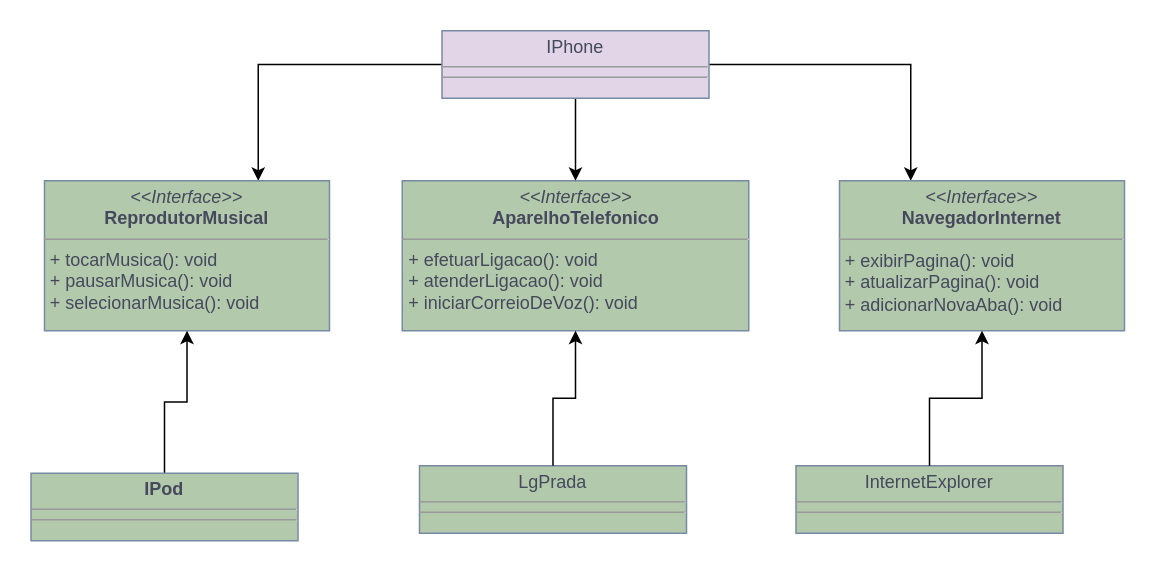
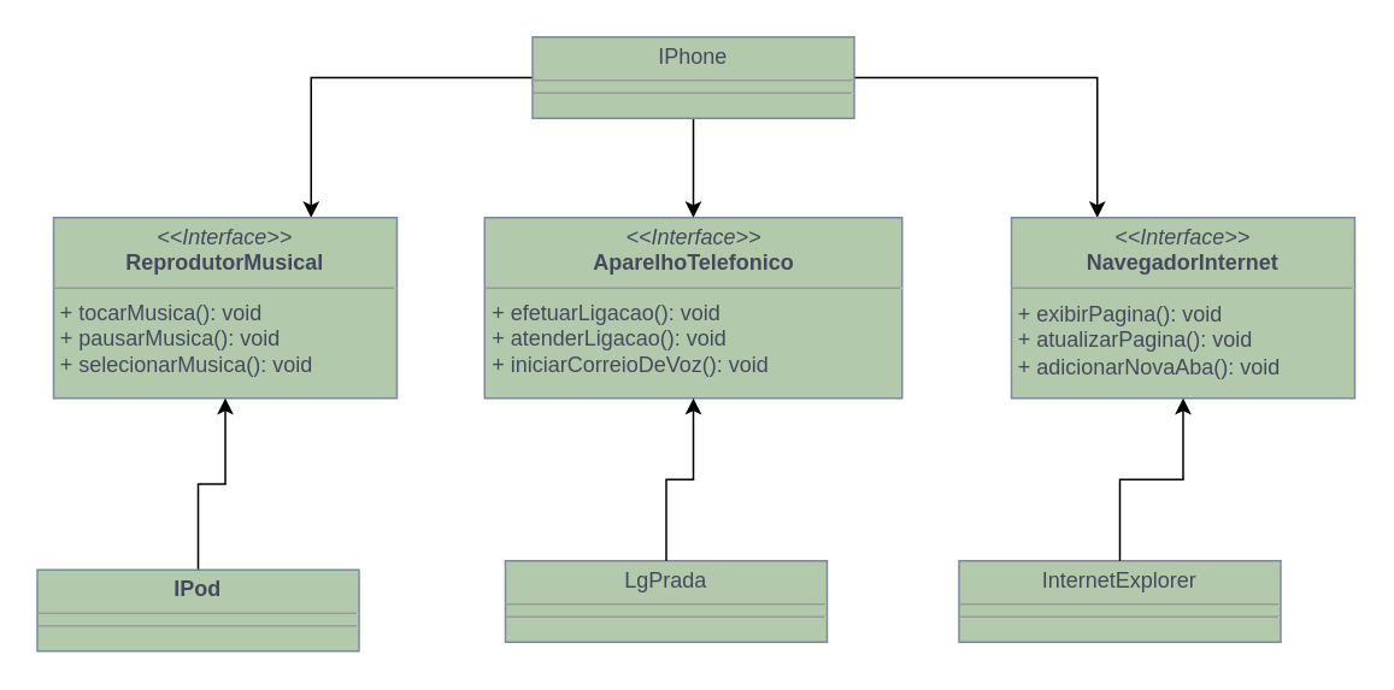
  <mxCell id="0" />
  <mxCell id="1" parent="0" />
  <mxCell id="2" style="edgeStyle=orthogonalEdgeStyle;rounded=0;orthogonalLoop=1;jettySize=auto;html=1;exitX=0;exitY=0.5;exitDx=0;exitDy=0;entryX=0.75;entryY=0;entryDx=0;entryDy=0;labelBackgroundColor=none;fontColor=default;strokeColor=#000000;" parent="1" source="16" target="5" edge="1"><mxGeometry relative="1" as="geometry"><mxPoint x="355.5" y="50" as="sourcePoint" /></mxGeometry></mxCell>
  <mxCell id="3" style="edgeStyle=orthogonalEdgeStyle;rounded=0;orthogonalLoop=1;jettySize=auto;html=1;exitX=1;exitY=0.5;exitDx=0;exitDy=0;entryX=0.25;entryY=0;entryDx=0;entryDy=0;labelBackgroundColor=none;fontColor=default;strokeColor=#000000;" parent="1" source="16" target="8" edge="1"><mxGeometry relative="1" as="geometry"><mxPoint x="410.5" y="50" as="sourcePoint" /></mxGeometry></mxCell>
  <mxCell id="4" style="edgeStyle=orthogonalEdgeStyle;rounded=0;orthogonalLoop=1;jettySize=auto;html=1;exitX=1;exitY=1;exitDx=0;exitDy=0;labelBackgroundColor=none;fontColor=default;strokeColor=#788AA3;" parent="1" edge="1"><mxGeometry relative="1" as="geometry"><mxPoint x="438" y="50" as="targetPoint" /><mxPoint x="438" y="50" as="sourcePoint" /></mxGeometry></mxCell>
  <mxCell id="5" value="&lt;p style=&quot;margin:0px;margin-top:4px;text-align:center;&quot;&gt;&lt;i&gt;&amp;lt;&amp;lt;Interface&amp;gt;&amp;gt;&lt;/i&gt;&lt;br&gt;&lt;b&gt;ReprodutorMusical&lt;/b&gt;&lt;/p&gt;&lt;hr size=&quot;1&quot;&gt;&lt;p style=&quot;margin:0px;margin-left:4px;&quot;&gt;&lt;/p&gt;&lt;p style=&quot;margin:0px;margin-left:4px;&quot;&gt;+ tocarMusica(): void&lt;br&gt;+ pausarMusica(): void&lt;/p&gt;&lt;p style=&quot;margin:0px;margin-left:4px;&quot;&gt;+ selecionarMusica(): void&lt;/p&gt;" style="verticalAlign=top;align=left;overflow=fill;fontSize=12;fontFamily=Helvetica;html=1;whiteSpace=wrap;rounded=0;labelBackgroundColor=none;fillColor=#B2C9AB;strokeColor=#788AA3;fontColor=#46495D;" parent="1" vertex="1"><mxGeometry x="29" y="120" width="190" height="100" as="geometry" /></mxCell>
  <mxCell id="6" style="edgeStyle=orthogonalEdgeStyle;rounded=0;orthogonalLoop=1;jettySize=auto;html=1;exitX=0.5;exitY=1;exitDx=0;exitDy=0;labelBackgroundColor=none;fontColor=default;strokeColor=#788AA3;" parent="1" source="5" target="5" edge="1"><mxGeometry relative="1" as="geometry" /></mxCell>
  <mxCell id="7" value="&lt;p style=&quot;margin:0px;margin-top:4px;text-align:center;&quot;&gt;&lt;i&gt;&amp;lt;&amp;lt;Interface&amp;gt;&amp;gt;&lt;/i&gt;&lt;br&gt;&lt;b&gt;AparelhoTelefonico&lt;/b&gt;&lt;/p&gt;&lt;hr size=&quot;1&quot;&gt;&lt;p style=&quot;margin:0px;margin-left:4px;&quot;&gt;&lt;/p&gt;&lt;p style=&quot;margin:0px;margin-left:4px;&quot;&gt;+ efetuarLigacao(): void&lt;/p&gt;&lt;p style=&quot;margin:0px;margin-left:4px;&quot;&gt;+ atenderLigacao(): void&lt;/p&gt;&lt;p style=&quot;margin:0px;margin-left:4px;&quot;&gt;+ iniciarCorreioDeVoz(): void&lt;/p&gt;" style="verticalAlign=top;align=left;overflow=fill;fontSize=12;fontFamily=Helvetica;html=1;whiteSpace=wrap;rounded=0;labelBackgroundColor=none;fillColor=#B2C9AB;strokeColor=#788AA3;fontColor=#46495D;" parent="1" vertex="1"><mxGeometry x="267.5" y="120" width="231" height="100" as="geometry" /></mxCell>
  <mxCell id="8" value="&lt;p style=&quot;margin:0px;margin-top:4px;text-align:center;&quot;&gt;&lt;i&gt;&amp;lt;&amp;lt;Interface&amp;gt;&amp;gt;&lt;/i&gt;&lt;br&gt;&lt;b&gt;NavegadorInternet&lt;/b&gt;&lt;/p&gt;&lt;hr size=&quot;1&quot;&gt;&lt;p style=&quot;margin: 0px 0px 0px 4px; font-size: 1px;&quot;&gt;&amp;nbsp;&lt;/p&gt;&lt;p style=&quot;margin:0px;margin-left:4px;&quot;&gt;+ exibirPagina(): void&lt;/p&gt;&lt;p style=&quot;margin:0px;margin-left:4px;&quot;&gt;&lt;span style=&quot;background-color: initial;&quot;&gt;+ atualizarPagina(): void&lt;/span&gt;&lt;br&gt;&lt;/p&gt;&lt;p style=&quot;margin:0px;margin-left:4px;&quot;&gt;+ adicionarNovaAba(): void&lt;span style=&quot;background-color: initial;&quot;&gt;&lt;br&gt;&lt;/span&gt;&lt;/p&gt;" style="verticalAlign=top;align=left;overflow=fill;fontSize=12;fontFamily=Helvetica;html=1;whiteSpace=wrap;rounded=0;labelBackgroundColor=none;fillColor=#B2C9AB;strokeColor=#788AA3;fontColor=#46495D;" parent="1" vertex="1"><mxGeometry x="559" y="120" width="190" height="100" as="geometry" /></mxCell>
  <mxCell id="9" style="edgeStyle=orthogonalEdgeStyle;rounded=0;orthogonalLoop=1;jettySize=auto;html=1;exitX=0.5;exitY=1;exitDx=0;exitDy=0;entryX=0.5;entryY=0;entryDx=0;entryDy=0;labelBackgroundColor=none;fontColor=default;strokeColor=#000000;" parent="1" source="16" target="7" edge="1"><mxGeometry relative="1" as="geometry"><mxPoint x="383" y="50" as="sourcePoint" /></mxGeometry></mxCell>
  <mxCell id="10" style="edgeStyle=orthogonalEdgeStyle;rounded=0;orthogonalLoop=1;jettySize=auto;html=1;exitX=0.5;exitY=0;exitDx=0;exitDy=0;entryX=0.5;entryY=1;entryDx=0;entryDy=0;" edge="1" parent="1" source="11" target="5"><mxGeometry relative="1" as="geometry"><mxPoint x="261.5" y="325" as="sourcePoint" /></mxGeometry></mxCell>
  <mxCell id="11" value="&lt;p style=&quot;margin:0px;margin-top:4px;text-align:center;&quot;&gt;&lt;b&gt;IPod&lt;/b&gt;&lt;/p&gt;&lt;hr size=&quot;1&quot;&gt;&lt;p style=&quot;margin:0px;margin-left:4px;&quot;&gt;&lt;/p&gt;&lt;hr size=&quot;1&quot;&gt;&lt;p style=&quot;margin: 0px 0px 0px 4px;&quot;&gt;&lt;br&gt;&lt;/p&gt;" style="verticalAlign=top;align=left;overflow=fill;fontSize=12;fontFamily=Helvetica;html=1;whiteSpace=wrap;strokeColor=#788AA3;fontColor=#46495D;fillColor=#B2C9AB;rounded=0;" vertex="1" parent="1"><mxGeometry x="20" y="315" width="178" height="45" as="geometry" /></mxCell>
  <mxCell id="12" value="&lt;p style=&quot;margin:0px;margin-top:4px;text-align:center;&quot;&gt;LgPrada&lt;br&gt;&lt;/p&gt;&lt;hr size=&quot;1&quot;&gt;&lt;p style=&quot;margin:0px;margin-left:4px;&quot;&gt;&lt;/p&gt;&lt;hr size=&quot;1&quot;&gt;&lt;p style=&quot;margin: 0px 0px 0px 4px;&quot;&gt;&lt;br&gt;&lt;/p&gt;" style="verticalAlign=top;align=left;overflow=fill;fontSize=12;fontFamily=Helvetica;html=1;whiteSpace=wrap;strokeColor=#788AA3;fontColor=#46495D;fillColor=#B2C9AB;rounded=0;" vertex="1" parent="1"><mxGeometry x="279" y="310" width="178" height="45" as="geometry" /></mxCell>
  <mxCell id="13" value="&lt;p style=&quot;margin:0px;margin-top:4px;text-align:center;&quot;&gt;InternetExplorer&lt;/p&gt;&lt;hr size=&quot;1&quot;&gt;&lt;p style=&quot;margin:0px;margin-left:4px;&quot;&gt;&lt;/p&gt;&lt;hr size=&quot;1&quot;&gt;&lt;p style=&quot;margin: 0px 0px 0px 4px;&quot;&gt;&lt;br&gt;&lt;/p&gt;" style="verticalAlign=top;align=left;overflow=fill;fontSize=12;fontFamily=Helvetica;html=1;whiteSpace=wrap;strokeColor=#788AA3;fontColor=#46495D;fillColor=#B2C9AB;rounded=0;" vertex="1" parent="1"><mxGeometry x="530" y="310" width="178" height="45" as="geometry" /></mxCell>
  <mxCell id="14" style="edgeStyle=orthogonalEdgeStyle;rounded=0;orthogonalLoop=1;jettySize=auto;html=1;exitX=0.5;exitY=0;exitDx=0;exitDy=0;entryX=0.5;entryY=1;entryDx=0;entryDy=0;" edge="1" parent="1" source="12" target="7"><mxGeometry relative="1" as="geometry" /></mxCell>
  <mxCell id="15" style="edgeStyle=orthogonalEdgeStyle;rounded=0;orthogonalLoop=1;jettySize=auto;html=1;exitX=0.5;exitY=0;exitDx=0;exitDy=0;entryX=0.5;entryY=1;entryDx=0;entryDy=0;" edge="1" parent="1" source="13" target="8"><mxGeometry relative="1" as="geometry" /></mxCell>
- <mxCell id="16" value="&lt;p style=&quot;margin:0px;margin-top:4px;text-align:center;&quot;&gt;IPhone&lt;/p&gt;&lt;hr size=&quot;1&quot;&gt;&lt;p style=&quot;margin:0px;margin-left:4px;&quot;&gt;&lt;/p&gt;&lt;hr size=&quot;1&quot;&gt;&lt;p style=&quot;margin: 0px 0px 0px 4px;&quot;&gt;&lt;br&gt;&lt;/p&gt;" style="verticalAlign=top;align=left;overflow=fill;fontSize=12;fontFamily=Helvetica;html=1;whiteSpace=wrap;strokeColor=#788AA3;fontColor=#46495D;fillColor=#e1d5e7;rounded=0;" vertex="1" parent="1"><mxGeometry x="294" y="20" width="178" height="45" as="geometry" /></mxCell>
+ <mxCell id="16" value="&lt;p style=&quot;margin:0px;margin-top:4px;text-align:center;&quot;&gt;IPhone&lt;/p&gt;&lt;hr size=&quot;1&quot;&gt;&lt;p style=&quot;margin:0px;margin-left:4px;&quot;&gt;&lt;/p&gt;&lt;hr size=&quot;1&quot;&gt;&lt;p style=&quot;margin: 0px 0px 0px 4px;&quot;&gt;&lt;br&gt;&lt;/p&gt;" style="verticalAlign=top;align=left;overflow=fill;fontSize=12;fontFamily=Helvetica;html=1;whiteSpace=wrap;strokeColor=#788AA3;fontColor=#46495D;fillColor=#B2C9AB;rounded=0;" vertex="1" parent="1"><mxGeometry x="294" y="20" width="178" height="45" as="geometry" /></mxCell>
